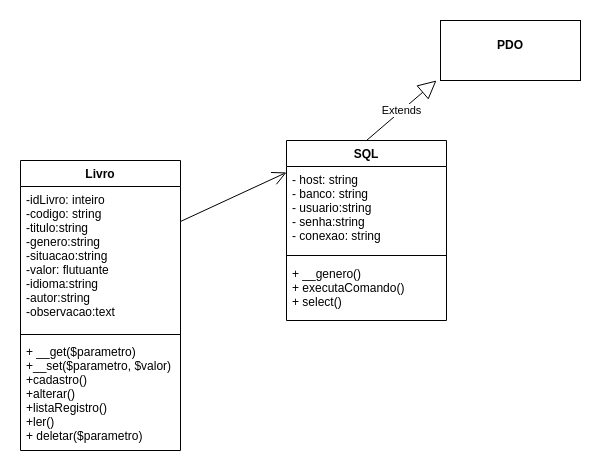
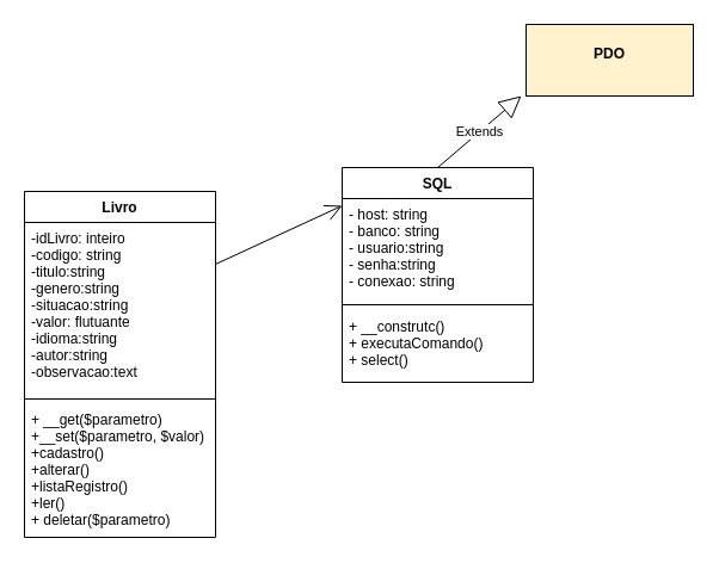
  <mxCell id="0" />
  <mxCell id="1" parent="0" />
  <mxCell id="2" value="Livro&#10;" style="swimlane;fontStyle=1;align=center;verticalAlign=top;childLayout=stackLayout;horizontal=1;startSize=26;horizontalStack=0;resizeParent=1;resizeParentMax=0;resizeLast=0;collapsible=1;marginBottom=0;" parent="1" vertex="1"><mxGeometry x="20" y="160" width="160" height="290" as="geometry" /></mxCell>
  <mxCell id="3" value="-idLivro: inteiro&#10;-codigo: string&#10;-titulo:string&#10;-genero:string&#10;-situacao:string&#10;-valor: flutuante&#10;-idioma:string&#10;-autor:string&#10;-observacao:text&#10;" style="text;strokeColor=none;fillColor=none;align=left;verticalAlign=top;spacingLeft=4;spacingRight=4;overflow=hidden;rotatable=0;points=[[0,0.5],[1,0.5]];portConstraint=eastwest;" parent="2" vertex="1"><mxGeometry y="26" width="160" height="144" as="geometry" /></mxCell>
  <mxCell id="4" value="" style="line;strokeWidth=1;fillColor=none;align=left;verticalAlign=middle;spacingTop=-1;spacingLeft=3;spacingRight=3;rotatable=0;labelPosition=right;points=[];portConstraint=eastwest;" parent="2" vertex="1"><mxGeometry y="170" width="160" height="8" as="geometry" /></mxCell>
  <mxCell id="5" value="+ __get($parametro)&#10;+__set($parametro, $valor)&#10;+cadastro()&#10;+alterar()&#10;+listaRegistro()&#10;+ler()&#10;+ deletar($parametro)" style="text;strokeColor=none;fillColor=none;align=left;verticalAlign=top;spacingLeft=4;spacingRight=4;overflow=hidden;rotatable=0;points=[[0,0.5],[1,0.5]];portConstraint=eastwest;" parent="2" vertex="1"><mxGeometry y="178" width="160" height="112" as="geometry" /></mxCell>
  <mxCell id="6" value="SQL&#10;" style="swimlane;fontStyle=1;align=center;verticalAlign=top;childLayout=stackLayout;horizontal=1;startSize=26;horizontalStack=0;resizeParent=1;resizeParentMax=0;resizeLast=0;collapsible=1;marginBottom=0;" parent="1" vertex="1"><mxGeometry x="286" y="140" width="160" height="180" as="geometry" /></mxCell>
  <mxCell id="7" value="- host: string&#10;- banco: string&#10;- usuario:string&#10;- senha:string&#10;- conexao: string" style="text;strokeColor=none;fillColor=none;align=left;verticalAlign=top;spacingLeft=4;spacingRight=4;overflow=hidden;rotatable=0;points=[[0,0.5],[1,0.5]];portConstraint=eastwest;" parent="6" vertex="1"><mxGeometry y="26" width="160" height="84" as="geometry" /></mxCell>
  <mxCell id="8" value="" style="line;strokeWidth=1;fillColor=none;align=left;verticalAlign=middle;spacingTop=-1;spacingLeft=3;spacingRight=3;rotatable=0;labelPosition=right;points=[];portConstraint=eastwest;" parent="6" vertex="1"><mxGeometry y="110" width="160" height="10" as="geometry" /></mxCell>
- <mxCell id="9" value="+ __genero()&#10;+ executaComando()&#10;+ select()&#10;" style="text;strokeColor=none;fillColor=none;align=left;verticalAlign=top;spacingLeft=4;spacingRight=4;overflow=hidden;rotatable=0;points=[[0,0.5],[1,0.5]];portConstraint=eastwest;" parent="6" vertex="1"><mxGeometry y="120" width="160" height="60" as="geometry" /></mxCell>
+ <mxCell id="9" value="+ __construtc()&#10;+ executaComando()&#10;+ select()&#10;" style="text;strokeColor=none;fillColor=none;align=left;verticalAlign=top;spacingLeft=4;spacingRight=4;overflow=hidden;rotatable=0;points=[[0,0.5],[1,0.5]];portConstraint=eastwest;" parent="6" vertex="1"><mxGeometry y="120" width="160" height="60" as="geometry" /></mxCell>
  <mxCell id="10" value="" style="endArrow=open;endFill=1;endSize=12;html=1;rounded=0;entryX=0;entryY=0.071;entryDx=0;entryDy=0;entryPerimeter=0;" parent="1" source="3" target="7" edge="1"><mxGeometry width="160" relative="1" as="geometry"><mxPoint x="96" y="320" as="sourcePoint" /><mxPoint x="276" y="170" as="targetPoint" /></mxGeometry></mxCell>
  <mxCell id="11" value="Extends" style="endArrow=block;endSize=16;endFill=0;html=1;rounded=0;exitX=0.5;exitY=0;exitDx=0;exitDy=0;" parent="1" source="6" edge="1"><mxGeometry width="160" relative="1" as="geometry"><mxPoint x="96" y="320" as="sourcePoint" /><mxPoint x="436" y="80" as="targetPoint" /></mxGeometry></mxCell>
- <mxCell id="12" value="&lt;p style=&quot;margin: 0px ; margin-top: 4px ; text-align: center&quot;&gt;&lt;br&gt;&lt;b&gt;PDO&lt;/b&gt;&lt;/p&gt;" style="verticalAlign=top;align=left;overflow=fill;fontSize=12;fontFamily=Helvetica;html=1;" parent="1" vertex="1"><mxGeometry x="440" y="20" width="140" height="60" as="geometry" /></mxCell>
+ <mxCell id="12" value="&lt;p style=&quot;margin: 0px ; margin-top: 4px ; text-align: center&quot;&gt;&lt;br&gt;&lt;b&gt;PDO&lt;/b&gt;&lt;/p&gt;" style="verticalAlign=top;align=left;overflow=fill;fontSize=12;fontFamily=Helvetica;html=1;fillColor=#fff2cc;" parent="1" vertex="1"><mxGeometry x="440" y="20" width="140" height="60" as="geometry" /></mxCell>
